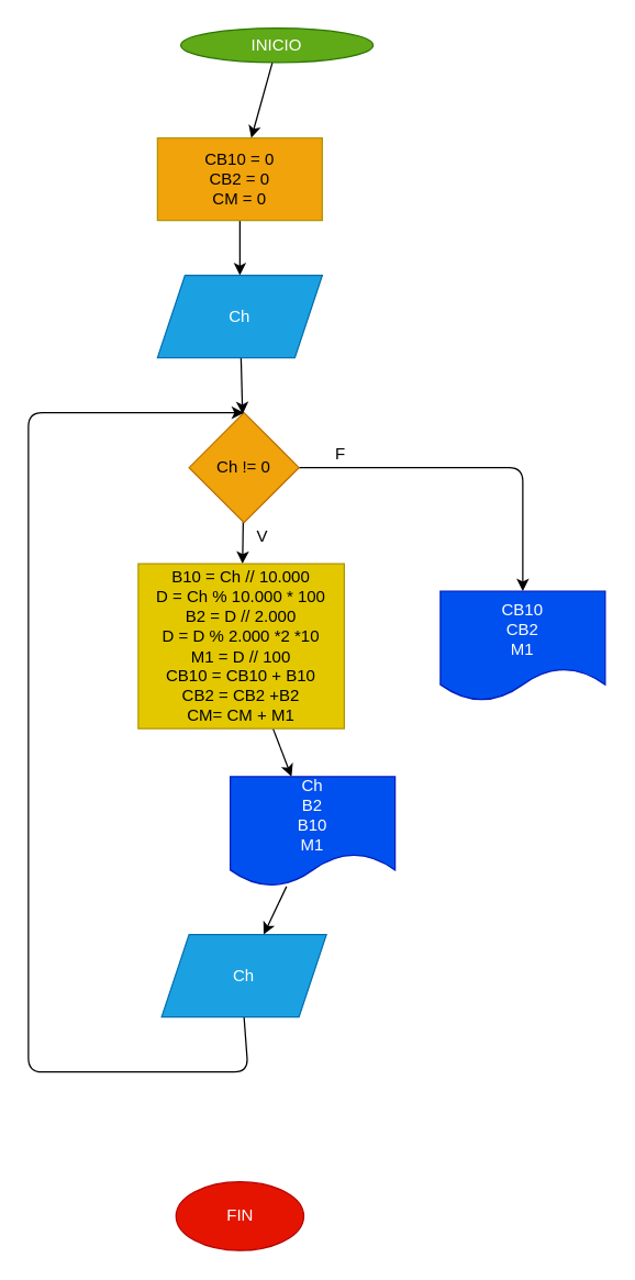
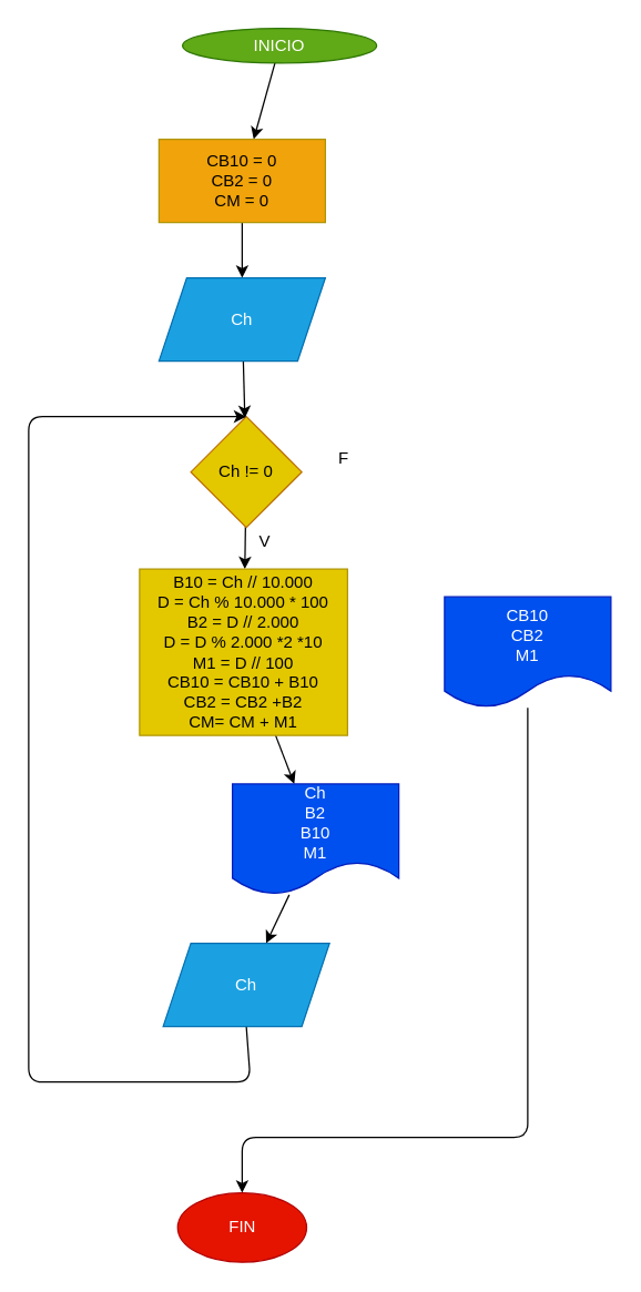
  <mxCell id="0" />
  <mxCell id="1" parent="0" />
  <mxCell id="2" value="F" style="text;html=1;align=center;verticalAlign=middle;resizable=0;points=[];autosize=1;strokeColor=none;fillColor=none;" vertex="1" parent="1"><mxGeometry x="237" y="320" width="20" height="20" as="geometry" /></mxCell>
  <mxCell id="3" value="" style="edgeStyle=none;html=1;" edge="1" parent="1" source="4" target="6"><mxGeometry relative="1" as="geometry" /></mxCell>
  <mxCell id="4" value="INICIO" style="ellipse;whiteSpace=wrap;html=1;fillColor=#60a917;fontColor=#ffffff;strokeColor=#2D7600;" vertex="1" parent="1"><mxGeometry x="131" y="20" width="140" height="25" as="geometry" /></mxCell>
  <mxCell id="5" value="" style="edgeStyle=none;html=1;" edge="1" parent="1" source="6" target="8"><mxGeometry relative="1" as="geometry" /></mxCell>
  <mxCell id="6" value="CB10 = 0&lt;br&gt;CB2 = 0&lt;br&gt;CM = 0" style="whiteSpace=wrap;html=1;fillColor=#f0a30a;fontColor=#000000;strokeColor=#B09500;" vertex="1" parent="1"><mxGeometry x="114" y="100" width="120" height="60" as="geometry" /></mxCell>
  <mxCell id="7" value="" style="edgeStyle=none;html=1;" edge="1" parent="1" source="8" target="11"><mxGeometry relative="1" as="geometry" /></mxCell>
  <mxCell id="8" value="Ch" style="shape=parallelogram;perimeter=parallelogramPerimeter;whiteSpace=wrap;html=1;fixedSize=1;fillColor=#1ba1e2;strokeColor=#006EAF;fontColor=#ffffff;" vertex="1" parent="1"><mxGeometry x="114" y="200" width="120" height="60" as="geometry" /></mxCell>
  <mxCell id="9" value="" style="edgeStyle=none;html=1;" edge="1" parent="1" source="11" target="13"><mxGeometry relative="1" as="geometry" /></mxCell>
- <mxCell id="10" value="" style="edgeStyle=none;html=1;" edge="1" parent="1" source="11" target="19"><mxGeometry relative="1" as="geometry"><Array as="points"><mxPoint x="380" y="340" /></Array></mxGeometry></mxCell>
- <mxCell id="11" value="Ch != 0" style="rhombus;whiteSpace=wrap;html=1;fillColor=#f0a30a;strokeColor=#BD7000;fontColor=#000000;" vertex="1" parent="1"><mxGeometry x="137" y="300" width="80" height="80" as="geometry" /></mxCell>
+ <mxCell id="11" value="Ch != 0" style="rhombus;whiteSpace=wrap;html=1;fillColor=#e3c800;strokeColor=#BD7000;fontColor=#000000;" vertex="1" parent="1"><mxGeometry x="137" y="300" width="80" height="80" as="geometry" /></mxCell>
  <mxCell id="12" value="" style="edgeStyle=none;html=1;" edge="1" parent="1" source="13" target="15"><mxGeometry relative="1" as="geometry" /></mxCell>
  <mxCell id="13" value="B10 = Ch // 10.000&lt;br&gt;D = Ch % 10.000 * 100&lt;br&gt;B2 = D // 2.000&lt;br&gt;D = D % 2.000 *2 *10&lt;br&gt;M1 = D // 100&lt;br&gt;CB10 = CB10 + B10&lt;br&gt;CB2 = CB2 +B2&lt;br&gt;CM= CM + M1" style="whiteSpace=wrap;html=1;fillColor=#e3c800;strokeColor=#B09500;fontColor=#000000;" vertex="1" parent="1"><mxGeometry x="100" y="410" width="150" height="120" as="geometry" /></mxCell>
  <mxCell id="14" value="" style="edgeStyle=none;html=1;" edge="1" parent="1" source="15" target="17"><mxGeometry relative="1" as="geometry" /></mxCell>
  <mxCell id="15" value="Ch&lt;br&gt;B2&lt;br&gt;B10&lt;br&gt;M1" style="shape=document;whiteSpace=wrap;html=1;boundedLbl=1;fillColor=#0050ef;strokeColor=#001DBC;fontColor=#ffffff;" vertex="1" parent="1"><mxGeometry x="167" y="565" width="120" height="80" as="geometry" /></mxCell>
  <mxCell id="16" style="edgeStyle=none;html=1;exitX=0.5;exitY=1;exitDx=0;exitDy=0;entryX=0.5;entryY=0;entryDx=0;entryDy=0;" edge="1" parent="1" source="17" target="11"><mxGeometry relative="1" as="geometry"><Array as="points"><mxPoint x="180" y="780" /><mxPoint x="20" y="780" /><mxPoint x="20" y="300" /></Array></mxGeometry></mxCell>
  <mxCell id="17" value="Ch" style="shape=parallelogram;perimeter=parallelogramPerimeter;whiteSpace=wrap;html=1;fixedSize=1;fillColor=#1ba1e2;strokeColor=#006EAF;fontColor=#ffffff;" vertex="1" parent="1"><mxGeometry x="117" y="680" width="120" height="60" as="geometry" /></mxCell>
+ <mxCell id="18" value="" style="edgeStyle=none;html=1;" edge="1" parent="1" source="19" target="20"><mxGeometry relative="1" as="geometry"><Array as="points"><mxPoint x="380" y="820" /><mxPoint x="174" y="820" /></Array></mxGeometry></mxCell>
  <mxCell id="19" value="CB10&lt;br&gt;CB2&lt;br&gt;M1" style="shape=document;whiteSpace=wrap;html=1;boundedLbl=1;fillColor=#0050ef;strokeColor=#001DBC;fontColor=#ffffff;" vertex="1" parent="1"><mxGeometry x="320" y="430" width="120" height="80" as="geometry" /></mxCell>
  <mxCell id="20" value="FIN" style="ellipse;whiteSpace=wrap;html=1;fillColor=#e51400;strokeColor=#B20000;fontColor=#ffffff;" vertex="1" parent="1"><mxGeometry x="127.5" y="860" width="93" height="50" as="geometry" /></mxCell>
  <mxCell id="21" value="V" style="text;html=1;align=center;verticalAlign=middle;resizable=0;points=[];autosize=1;strokeColor=none;fillColor=none;" vertex="1" parent="1"><mxGeometry x="180" y="380" width="20" height="20" as="geometry" /></mxCell>
